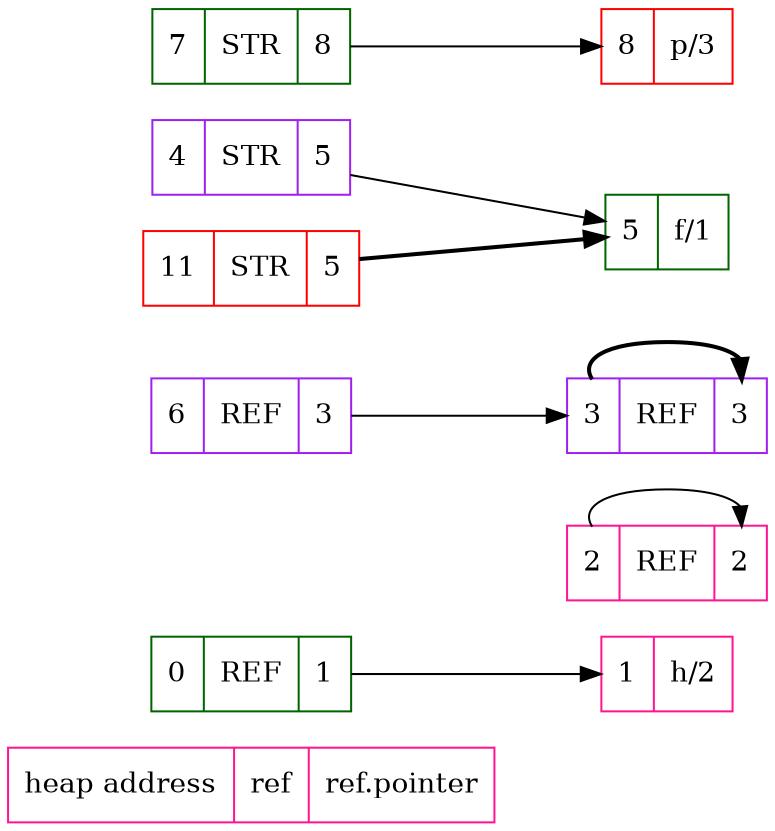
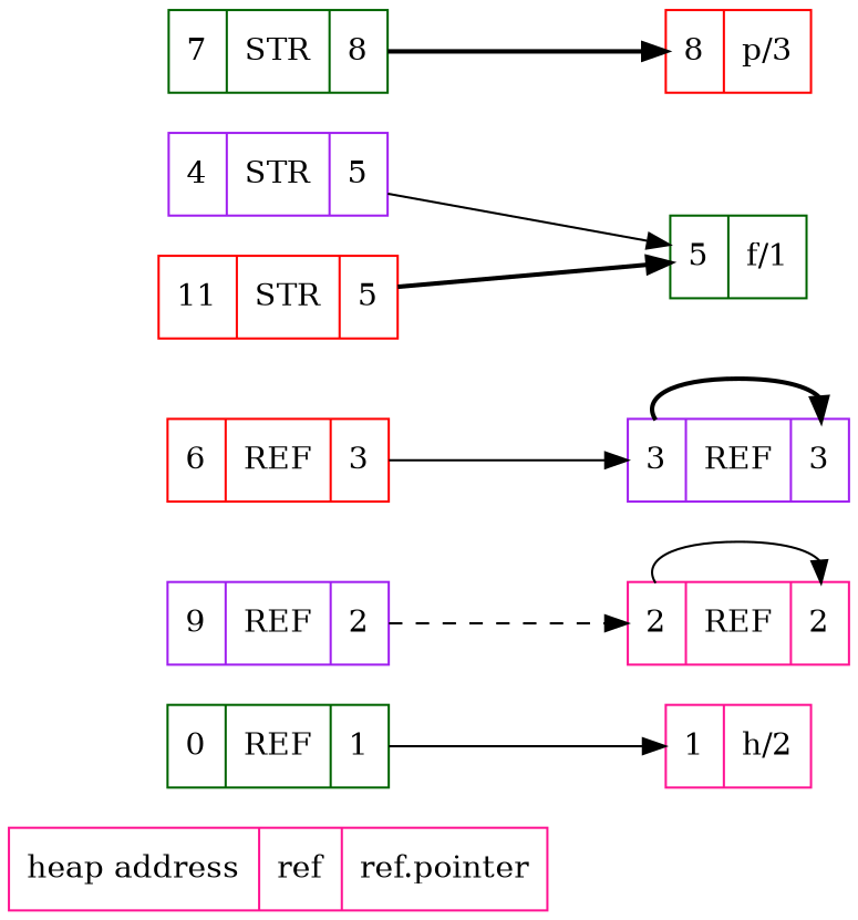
  digraph {
    rankdir=LR
    node [color=purple shape=record]
    edge [style=solid]
    n1 [color=deeppink label="{heap address|ref|ref.pointer}"]
    n2 [color=darkgreen label="{0|REF|1}"]
    n3 [color=deeppink label="{1|h/2}"]
    n4 [color=deeppink label="{2|REF|2}"]
    n5 [label="{3|REF|3}"]
    n6 [label="{4|STR|5}"]
    n7 [color=darkgreen label="{5|f/1}"]
-   n8 [label="{6|REF|3}"]
+   n8 [color=red label="{6|REF|3}"]
    n9 [color=darkgreen label="{7|STR|8}"]
    n10 [color=red label="{8|p/3}"]
+   n11 [label="{9|REF|2}"]
    n12 [color=red label="{11|STR|5}"]
    n2 -> n3
    n4 -> n4
    n5 -> n5 [style=bold]
    n6 -> n7
    n8 -> n5
-   n9 -> n10
+   n9 -> n10 [style=bold]
+   n11 -> n4 [style=dashed]
    n12 -> n7 [style=bold]
  }
